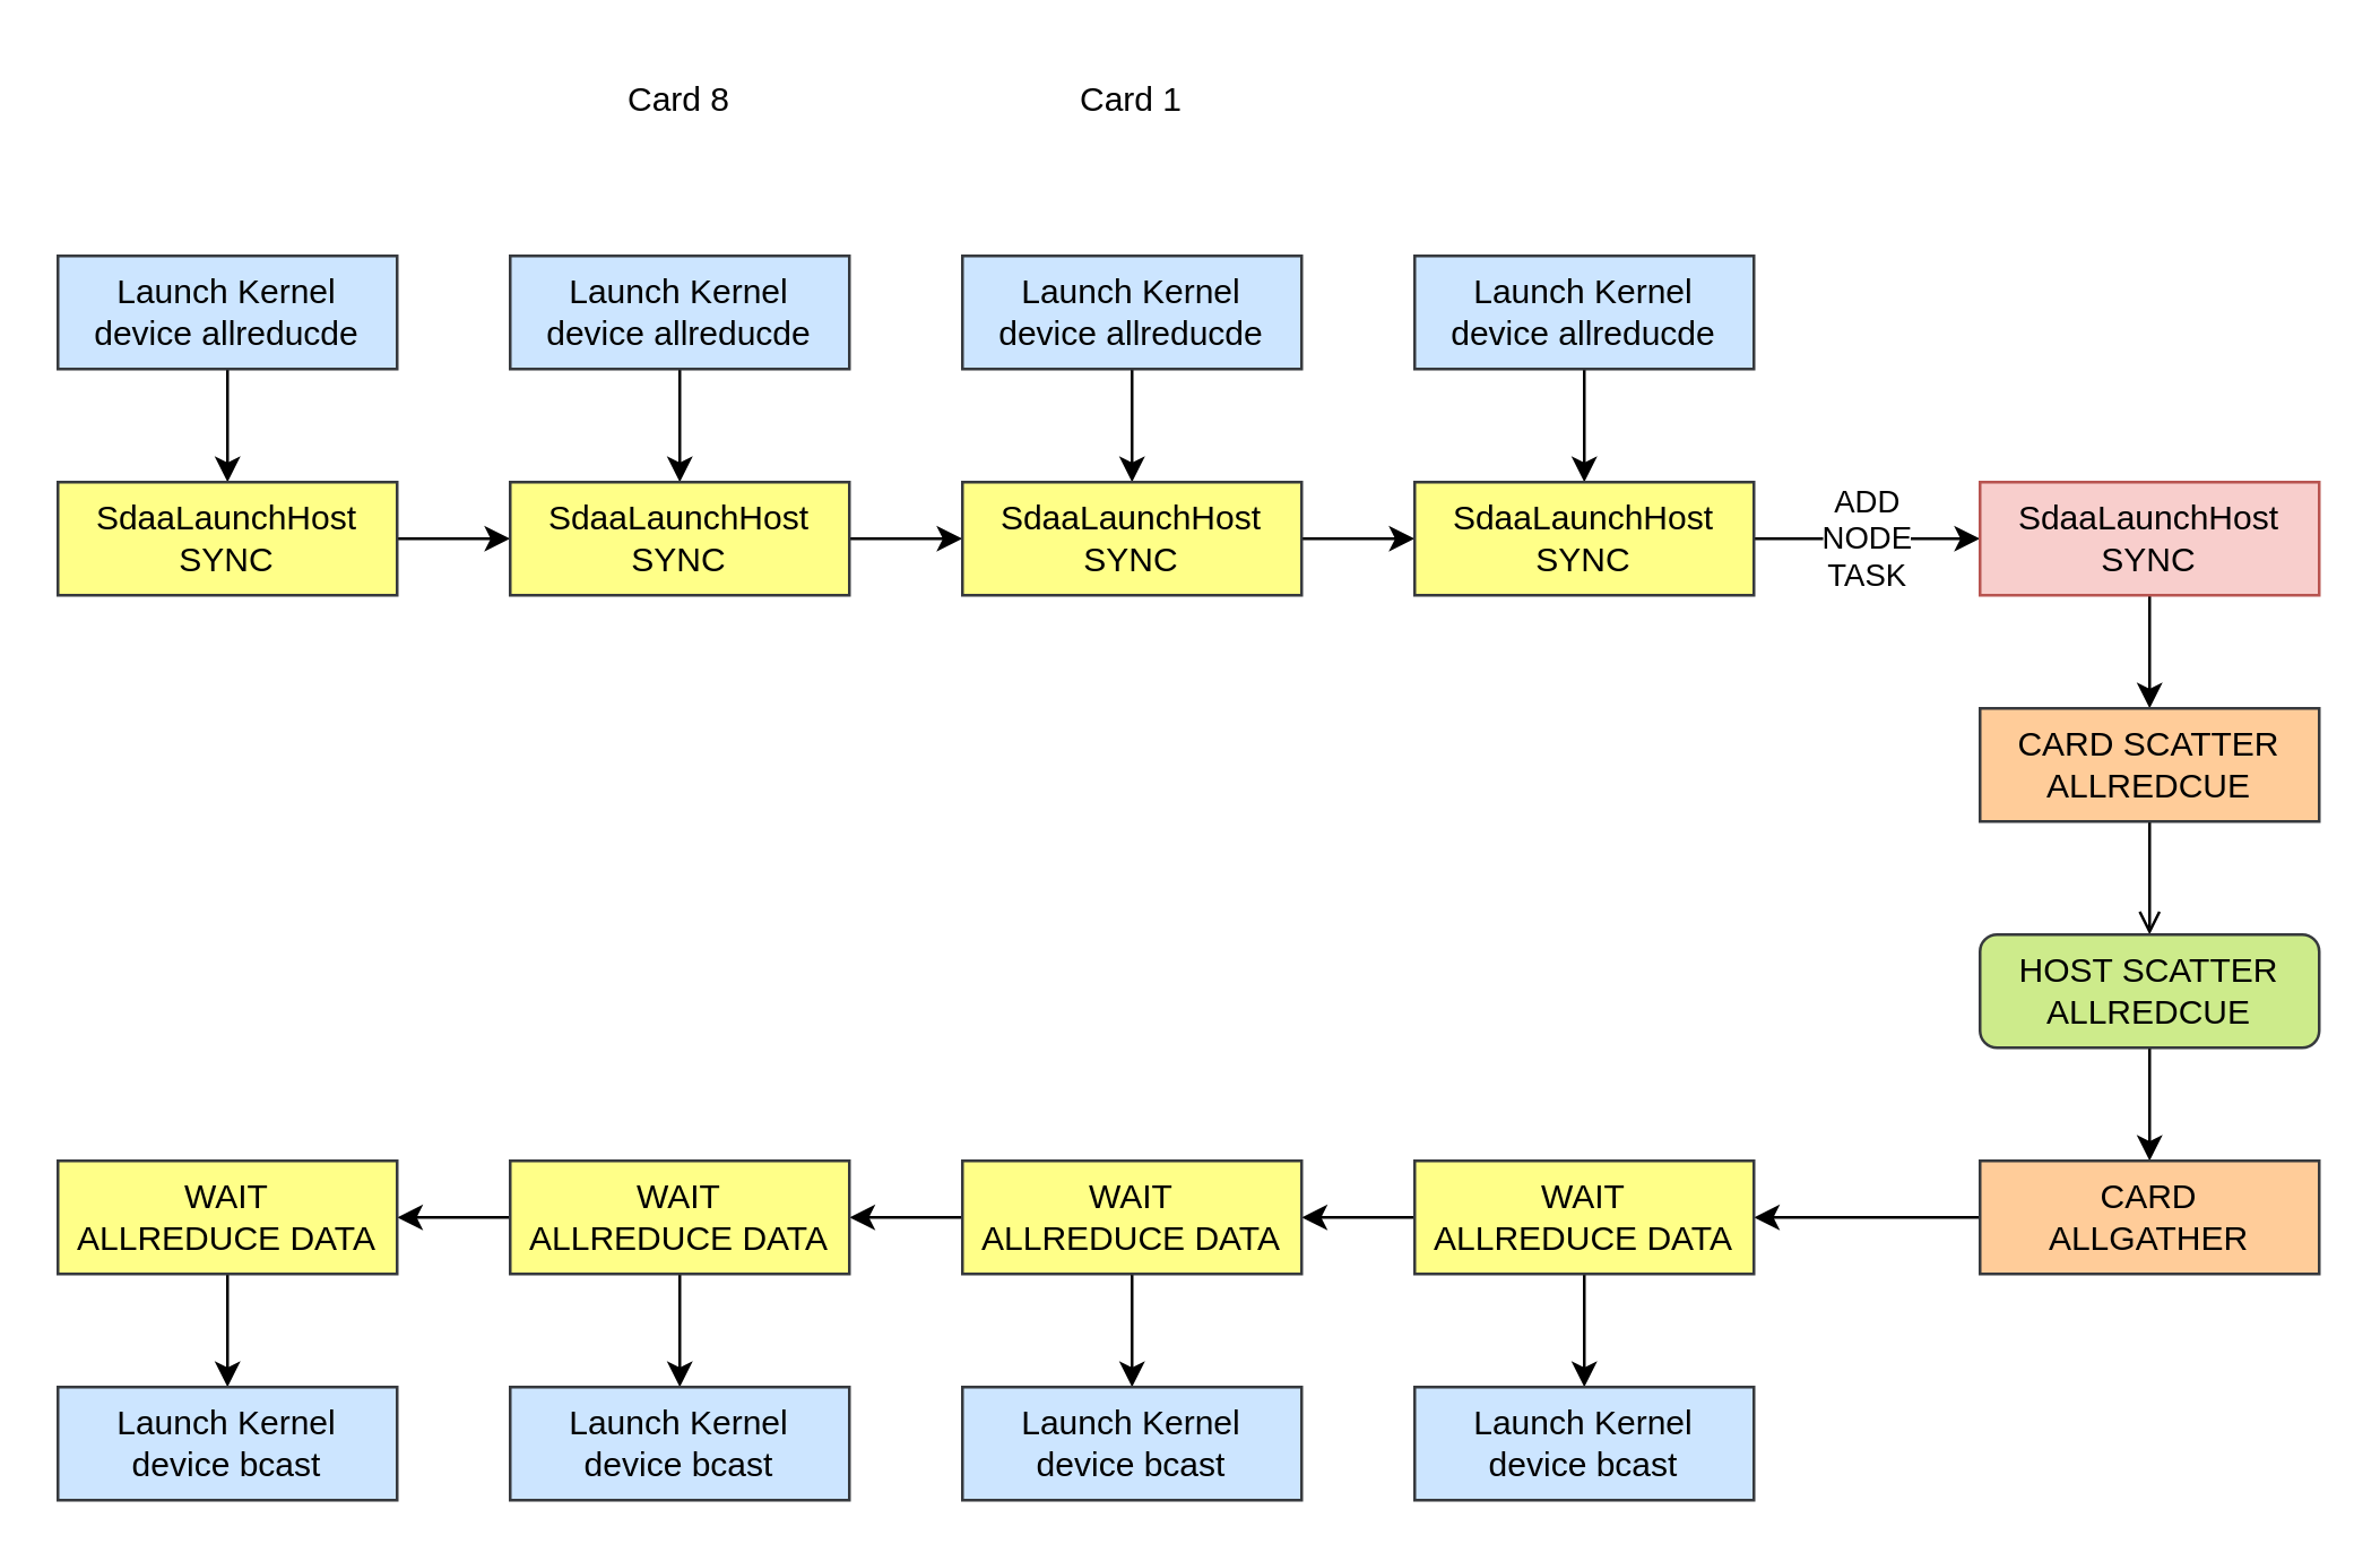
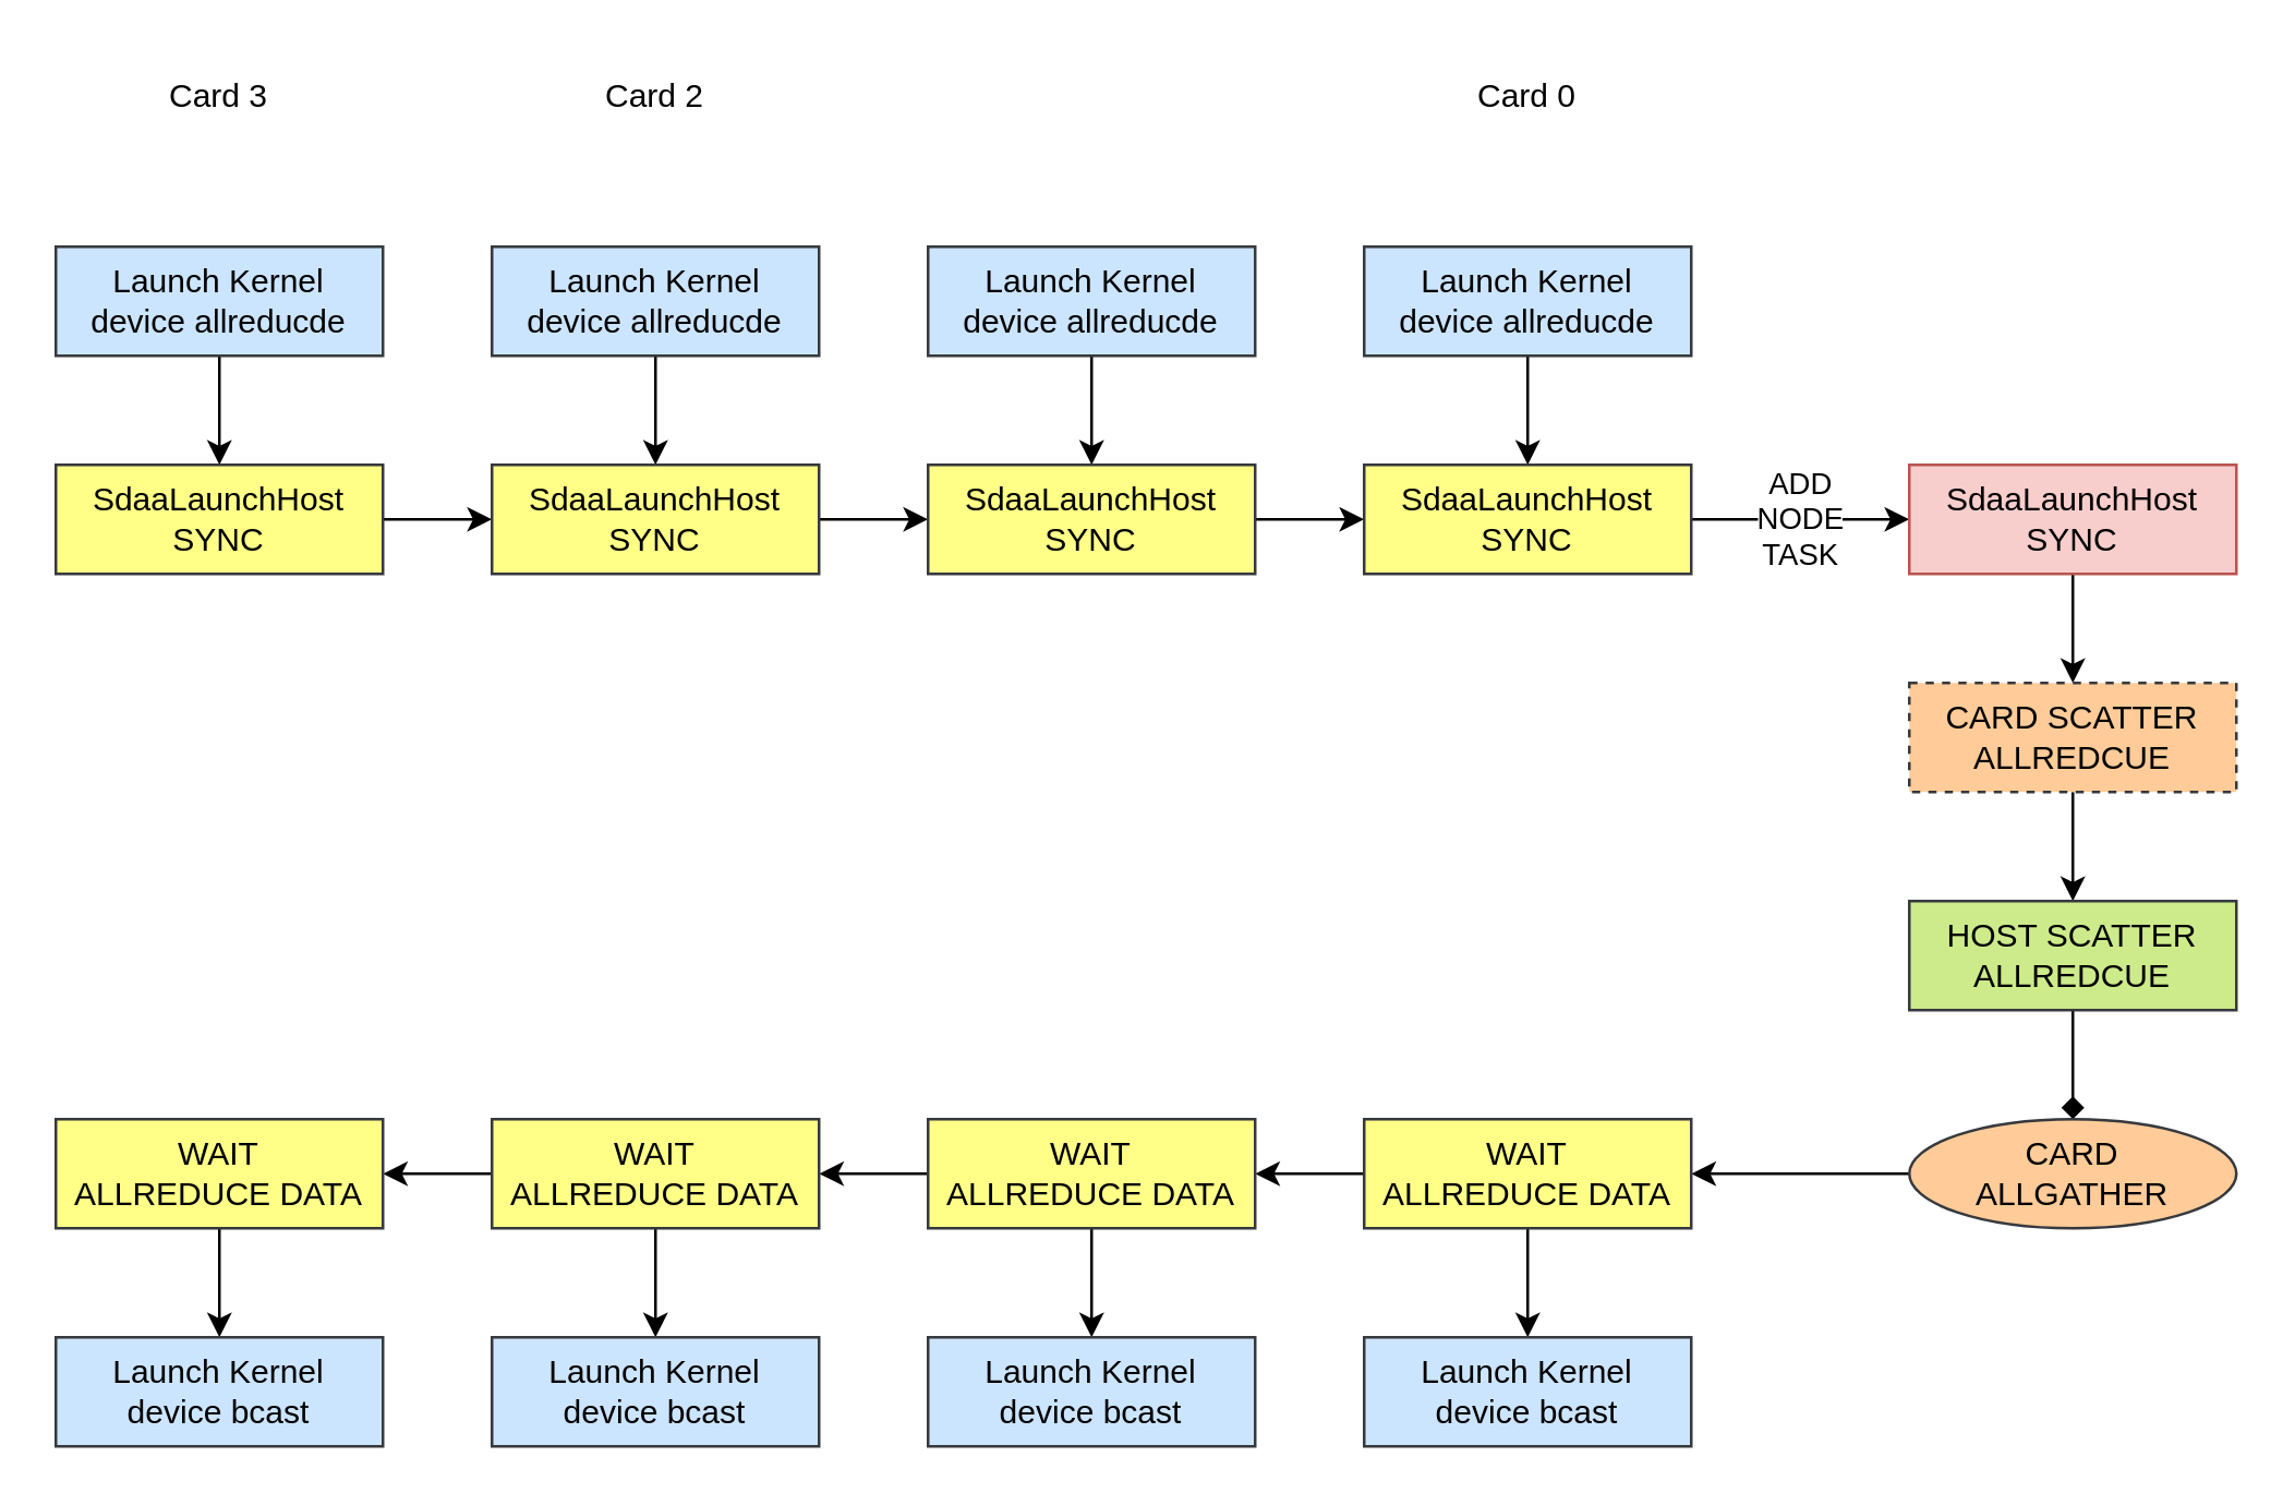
  <mxCell id="0" />
  <mxCell id="1" parent="0" />
  <mxCell id="2" value="" style="edgeStyle=orthogonalEdgeStyle;rounded=0;orthogonalLoop=1;jettySize=auto;html=1;" edge="1" parent="1" source="3" target="5"><mxGeometry relative="1" as="geometry" /></mxCell>
  <mxCell id="3" value="Launch Kernel&lt;br&gt;device allreducde" style="rounded=0;whiteSpace=wrap;html=1;fillColor=#cce5ff;strokeColor=#36393d;" vertex="1" parent="1"><mxGeometry y="90" width="120" height="40" as="geometry" x="20" /></mxCell>
  <mxCell id="4" value="" style="edgeStyle=orthogonalEdgeStyle;rounded=0;orthogonalLoop=1;jettySize=auto;html=1;" edge="1" parent="1" source="5" target="10"><mxGeometry relative="1" as="geometry" /></mxCell>
  <mxCell id="5" value="SdaaLaunchHost&lt;br&gt;SYNC" style="rounded=0;whiteSpace=wrap;html=1;fillColor=#ffff88;strokeColor=#36393d;" vertex="1" parent="1"><mxGeometry y="170" width="120" height="40" as="geometry" x="20" /></mxCell>
+ <mxCell id="6" value="Card 3" style="text;html=1;strokeColor=none;fillColor=none;align=center;verticalAlign=middle;whiteSpace=wrap;rounded=0;" vertex="1" parent="1"><mxGeometry x="50" y="20" width="60" height="30" as="geometry" /></mxCell>
  <mxCell id="7" value="" style="edgeStyle=orthogonalEdgeStyle;rounded=0;orthogonalLoop=1;jettySize=auto;html=1;" edge="1" parent="1" source="8" target="10"><mxGeometry relative="1" as="geometry" /></mxCell>
  <mxCell id="8" value="Launch Kernel&lt;br&gt;device allreducde" style="rounded=0;whiteSpace=wrap;html=1;fillColor=#cce5ff;strokeColor=#36393d;" vertex="1" parent="1"><mxGeometry x="180" y="90" width="120" height="40" as="geometry" /></mxCell>
  <mxCell id="9" value="" style="edgeStyle=orthogonalEdgeStyle;rounded=0;orthogonalLoop=1;jettySize=auto;html=1;" edge="1" parent="1" source="10" target="15"><mxGeometry relative="1" as="geometry" /></mxCell>
  <mxCell id="10" value="SdaaLaunchHost&lt;br&gt;SYNC" style="rounded=0;whiteSpace=wrap;html=1;fillColor=#ffff88;strokeColor=#36393d;" vertex="1" parent="1"><mxGeometry x="180" y="170" width="120" height="40" as="geometry" /></mxCell>
- <mxCell id="11" value="Card 8" style="text;html=1;strokeColor=none;fillColor=none;align=center;verticalAlign=middle;whiteSpace=wrap;rounded=0;" vertex="1" parent="1"><mxGeometry x="210" y="20" width="60" height="30" as="geometry" /></mxCell>
+ <mxCell id="11" value="Card 2" style="text;html=1;strokeColor=none;fillColor=none;align=center;verticalAlign=middle;whiteSpace=wrap;rounded=0;" vertex="1" parent="1"><mxGeometry x="210" y="20" width="60" height="30" as="geometry" /></mxCell>
  <mxCell id="12" value="" style="edgeStyle=orthogonalEdgeStyle;rounded=0;orthogonalLoop=1;jettySize=auto;html=1;" edge="1" parent="1" source="13" target="15"><mxGeometry relative="1" as="geometry" /></mxCell>
  <mxCell id="13" value="Launch Kernel&lt;br&gt;device allreducde" style="rounded=0;whiteSpace=wrap;html=1;fillColor=#cce5ff;strokeColor=#36393d;" vertex="1" parent="1"><mxGeometry x="340" y="90" width="120" height="40" as="geometry" /></mxCell>
  <mxCell id="14" value="" style="edgeStyle=orthogonalEdgeStyle;rounded=0;orthogonalLoop=1;jettySize=auto;html=1;" edge="1" parent="1" source="15" target="20"><mxGeometry relative="1" as="geometry" /></mxCell>
  <mxCell id="15" value="SdaaLaunchHost&lt;br&gt;SYNC" style="rounded=0;whiteSpace=wrap;html=1;fillColor=#ffff88;strokeColor=#36393d;" vertex="1" parent="1"><mxGeometry x="340" y="170" width="120" height="40" as="geometry" /></mxCell>
- <mxCell id="16" value="Card 1" style="text;html=1;strokeColor=none;fillColor=none;align=center;verticalAlign=middle;whiteSpace=wrap;rounded=0;" vertex="1" parent="1"><mxGeometry x="370" y="20" width="60" height="30" as="geometry" /></mxCell>
  <mxCell id="17" value="" style="edgeStyle=orthogonalEdgeStyle;rounded=0;orthogonalLoop=1;jettySize=auto;html=1;" edge="1" parent="1" source="18" target="20"><mxGeometry relative="1" as="geometry" /></mxCell>
  <mxCell id="18" value="Launch Kernel&lt;br&gt;device allreducde" style="rounded=0;whiteSpace=wrap;html=1;fillColor=#cce5ff;strokeColor=#36393d;" vertex="1" parent="1"><mxGeometry x="500" y="90" width="120" height="40" as="geometry" /></mxCell>
  <mxCell id="19" value="ADD&lt;br&gt;NODE&lt;br&gt;TASK" style="edgeStyle=orthogonalEdgeStyle;rounded=0;orthogonalLoop=1;jettySize=auto;html=1;" edge="1" parent="1" source="20" target="23"><mxGeometry relative="1" as="geometry" /></mxCell>
  <mxCell id="20" value="SdaaLaunchHost&lt;br&gt;SYNC" style="rounded=0;whiteSpace=wrap;html=1;fillColor=#ffff88;strokeColor=#36393d;" vertex="1" parent="1"><mxGeometry x="500" y="170" width="120" height="40" as="geometry" /></mxCell>
+ <mxCell id="21" value="Card 0" style="text;html=1;strokeColor=none;fillColor=none;align=center;verticalAlign=middle;whiteSpace=wrap;rounded=0;" vertex="1" parent="1"><mxGeometry x="530" y="20" width="60" height="30" as="geometry" /></mxCell>
  <mxCell id="22" value="" style="edgeStyle=orthogonalEdgeStyle;rounded=0;orthogonalLoop=1;jettySize=auto;html=1;" edge="1" parent="1" source="23" target="25"><mxGeometry relative="1" as="geometry" /></mxCell>
  <mxCell id="23" value="SdaaLaunchHost&lt;br&gt;SYNC" style="rounded=0;whiteSpace=wrap;html=1;fillColor=#f8cecc;strokeColor=#b85450;" vertex="1" parent="1"><mxGeometry x="700" y="170" width="120" height="40" as="geometry" /></mxCell>
- <mxCell id="24" value="" style="edgeStyle=orthogonalEdgeStyle;rounded=0;orthogonalLoop=1;jettySize=auto;html=1;endArrow=open;" edge="1" parent="1" source="25" target="27"><mxGeometry relative="1" as="geometry" /></mxCell>
- <mxCell id="25" value="CARD SCATTER ALLREDCUE" style="rounded=0;whiteSpace=wrap;html=1;fillColor=#ffcc99;strokeColor=#36393d;" vertex="1" parent="1"><mxGeometry x="700" y="250" width="120" height="40" as="geometry" /></mxCell>
- <mxCell id="26" value="" style="edgeStyle=orthogonalEdgeStyle;rounded=0;orthogonalLoop=1;jettySize=auto;html=1;" edge="1" parent="1" source="27" target="29"><mxGeometry relative="1" as="geometry" /></mxCell>
- <mxCell id="27" value="HOST SCATTER ALLREDCUE" style="whiteSpace=wrap;html=1;fillColor=#cdeb8b;strokeColor=#36393d;rounded=1;" vertex="1" parent="1"><mxGeometry x="700" y="330" width="120" height="40" as="geometry" /></mxCell>
+ <mxCell id="24" value="" style="edgeStyle=orthogonalEdgeStyle;rounded=0;orthogonalLoop=1;jettySize=auto;html=1;" edge="1" parent="1" source="25" target="27"><mxGeometry relative="1" as="geometry" /></mxCell>
+ <mxCell id="25" value="CARD SCATTER ALLREDCUE" style="rounded=0;whiteSpace=wrap;html=1;fillColor=#ffcc99;strokeColor=#36393d;dashed=1;" vertex="1" parent="1"><mxGeometry x="700" y="250" width="120" height="40" as="geometry" /></mxCell>
+ <mxCell id="26" value="" style="edgeStyle=orthogonalEdgeStyle;rounded=0;orthogonalLoop=1;jettySize=auto;html=1;endArrow=diamond;" edge="1" parent="1" source="27" target="29"><mxGeometry relative="1" as="geometry" /></mxCell>
+ <mxCell id="27" value="HOST SCATTER ALLREDCUE" style="rounded=0;whiteSpace=wrap;html=1;fillColor=#cdeb8b;strokeColor=#36393d;" vertex="1" parent="1"><mxGeometry x="700" y="330" width="120" height="40" as="geometry" /></mxCell>
  <mxCell id="28" value="" style="edgeStyle=orthogonalEdgeStyle;rounded=0;orthogonalLoop=1;jettySize=auto;html=1;" edge="1" parent="1" source="29" target="32"><mxGeometry relative="1" as="geometry" /></mxCell>
- <mxCell id="29" value="CARD&lt;br&gt;ALLGATHER" style="rounded=0;whiteSpace=wrap;html=1;fillColor=#ffcc99;strokeColor=#36393d;" vertex="1" parent="1"><mxGeometry x="700" y="410" width="120" height="40" as="geometry" /></mxCell>
+ <mxCell id="29" value="CARD&lt;br&gt;ALLGATHER" style="ellipse;whiteSpace=wrap;html=1;fillColor=#ffcc99;strokeColor=#36393d;" vertex="1" parent="1"><mxGeometry x="700" y="410" width="120" height="40" as="geometry" /></mxCell>
  <mxCell id="30" value="" style="edgeStyle=orthogonalEdgeStyle;rounded=0;orthogonalLoop=1;jettySize=auto;html=1;" edge="1" parent="1" source="32" target="35"><mxGeometry relative="1" as="geometry" /></mxCell>
  <mxCell id="31" value="" style="edgeStyle=orthogonalEdgeStyle;rounded=0;orthogonalLoop=1;jettySize=auto;html=1;" edge="1" parent="1" source="32" target="44"><mxGeometry relative="1" as="geometry" /></mxCell>
  <mxCell id="32" value="WAIT&lt;br&gt;ALLREDUCE DATA" style="rounded=0;whiteSpace=wrap;html=1;fillColor=#ffff88;strokeColor=#36393d;" vertex="1" parent="1"><mxGeometry x="500" y="410" width="120" height="40" as="geometry" /></mxCell>
  <mxCell id="33" value="" style="edgeStyle=orthogonalEdgeStyle;rounded=0;orthogonalLoop=1;jettySize=auto;html=1;" edge="1" parent="1" source="35" target="38"><mxGeometry relative="1" as="geometry" /></mxCell>
  <mxCell id="34" value="" style="edgeStyle=orthogonalEdgeStyle;rounded=0;orthogonalLoop=1;jettySize=auto;html=1;" edge="1" parent="1" source="35" target="43"><mxGeometry relative="1" as="geometry" /></mxCell>
  <mxCell id="35" value="WAIT&lt;br&gt;ALLREDUCE DATA" style="rounded=0;whiteSpace=wrap;html=1;fillColor=#ffff88;strokeColor=#36393d;" vertex="1" parent="1"><mxGeometry x="340" y="410" width="120" height="40" as="geometry" /></mxCell>
  <mxCell id="36" value="" style="edgeStyle=orthogonalEdgeStyle;rounded=0;orthogonalLoop=1;jettySize=auto;html=1;" edge="1" parent="1" source="38" target="40"><mxGeometry relative="1" as="geometry" /></mxCell>
  <mxCell id="37" value="" style="edgeStyle=orthogonalEdgeStyle;rounded=0;orthogonalLoop=1;jettySize=auto;html=1;" edge="1" parent="1" source="38" target="42"><mxGeometry relative="1" as="geometry" /></mxCell>
  <mxCell id="38" value="WAIT&lt;br&gt;ALLREDUCE DATA" style="rounded=0;whiteSpace=wrap;html=1;fillColor=#ffff88;strokeColor=#36393d;" vertex="1" parent="1"><mxGeometry x="180" y="410" width="120" height="40" as="geometry" /></mxCell>
  <mxCell id="39" value="" style="edgeStyle=orthogonalEdgeStyle;rounded=0;orthogonalLoop=1;jettySize=auto;html=1;" edge="1" parent="1" source="40" target="41"><mxGeometry relative="1" as="geometry" /></mxCell>
  <mxCell id="40" value="WAIT&lt;br&gt;ALLREDUCE DATA" style="rounded=0;whiteSpace=wrap;html=1;fillColor=#ffff88;strokeColor=#36393d;" vertex="1" parent="1"><mxGeometry y="410" width="120" height="40" as="geometry" x="20" /></mxCell>
  <mxCell id="41" value="Launch Kernel&lt;br&gt;device bcast" style="rounded=0;whiteSpace=wrap;html=1;fillColor=#cce5ff;strokeColor=#36393d;" vertex="1" parent="1"><mxGeometry y="490" width="120" height="40" as="geometry" x="20" /></mxCell>
  <mxCell id="42" value="Launch Kernel&lt;br style=&quot;border-color: var(--border-color);&quot;&gt;device bcast" style="rounded=0;whiteSpace=wrap;html=1;fillColor=#cce5ff;strokeColor=#36393d;" vertex="1" parent="1"><mxGeometry x="180" y="490" width="120" height="40" as="geometry" /></mxCell>
  <mxCell id="43" value="Launch Kernel&lt;br style=&quot;border-color: var(--border-color);&quot;&gt;device bcast" style="rounded=0;whiteSpace=wrap;html=1;fillColor=#cce5ff;strokeColor=#36393d;" vertex="1" parent="1"><mxGeometry x="340" y="490" width="120" height="40" as="geometry" /></mxCell>
  <mxCell id="44" value="Launch Kernel&lt;br style=&quot;border-color: var(--border-color);&quot;&gt;device bcast" style="rounded=0;whiteSpace=wrap;html=1;fillColor=#cce5ff;strokeColor=#36393d;" vertex="1" parent="1"><mxGeometry x="500" y="490" width="120" height="40" as="geometry" /></mxCell>
